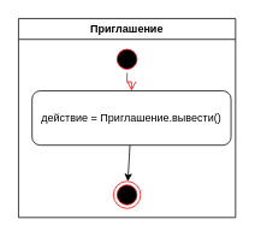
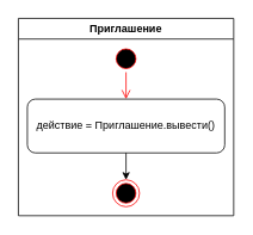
  <mxCell id="0" />
  <mxCell id="1" parent="0" />
  <mxCell id="2" value="Приглашение" style="swimlane;" vertex="1" parent="1"><mxGeometry x="20" y="20" width="240" height="220" as="geometry" /></mxCell>
  <mxCell id="3" value="" style="ellipse;html=1;shape=startState;fillColor=#000000;strokeColor=#ff0000;" vertex="1" parent="2"><mxGeometry x="105" y="30" width="30" height="30" as="geometry" /></mxCell>
  <mxCell id="4" value="" style="edgeStyle=orthogonalEdgeStyle;html=1;verticalAlign=bottom;endArrow=open;endSize=8;strokeColor=#ff0000;rounded=0;" edge="1" parent="2" source="3" target="5"><mxGeometry relative="1" as="geometry"><mxPoint x="120" y="90" as="targetPoint" /></mxGeometry></mxCell>
- <mxCell id="5" value="действие = Приглашение.вывести()" style="rounded=1;whiteSpace=wrap;html=1;" vertex="1" parent="2"><mxGeometry x="15" y="80" width="220" height="60" as="geometry" /></mxCell>
+ <mxCell id="5" value="действие = Приглашение.вывести()" style="rounded=1;whiteSpace=wrap;html=1;" vertex="1" parent="2"><mxGeometry x="10" y="90" width="220" height="60" as="geometry" /></mxCell>
  <mxCell id="6" value="" style="ellipse;html=1;shape=endState;fillColor=#000000;strokeColor=#ff0000;" vertex="1" parent="2"><mxGeometry x="105" y="180" width="30" height="30" as="geometry" /></mxCell>
  <mxCell id="7" value="" style="endArrow=classic;html=1;rounded=0;" edge="1" parent="2" source="5" target="6"><mxGeometry width="50" height="50" relative="1" as="geometry"><mxPoint x="120" y="330" as="sourcePoint" /><mxPoint x="130" y="280" as="targetPoint" /></mxGeometry></mxCell>
